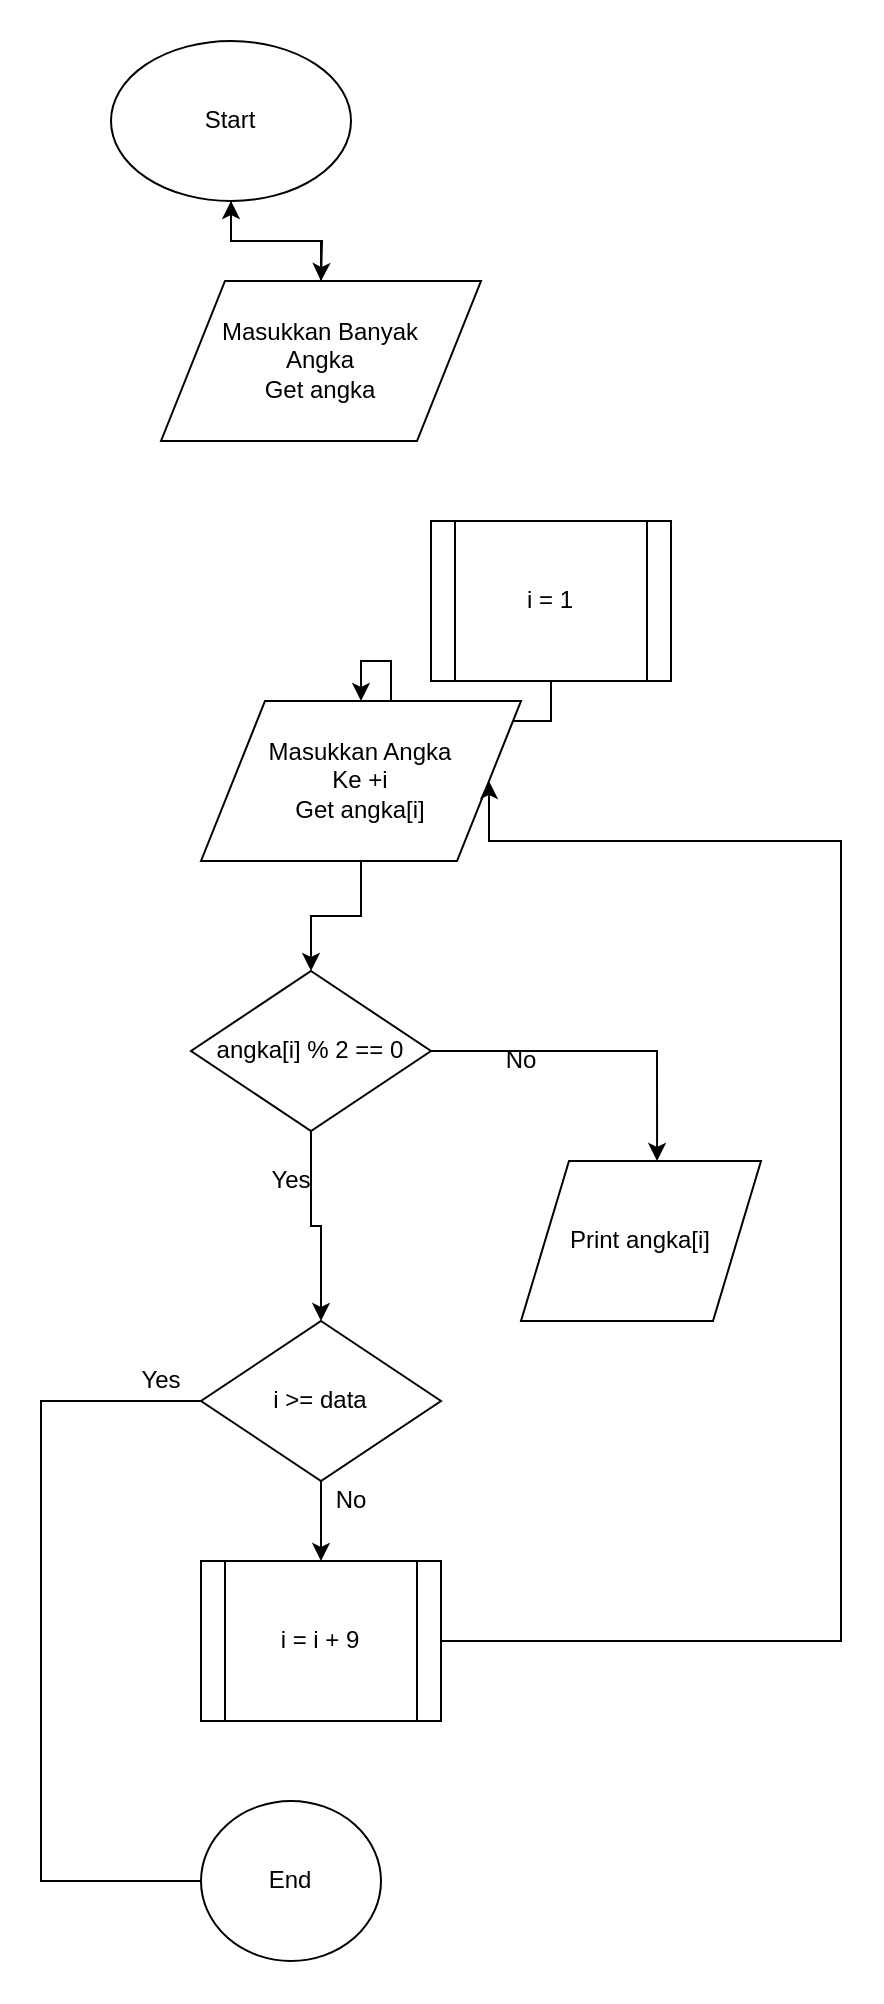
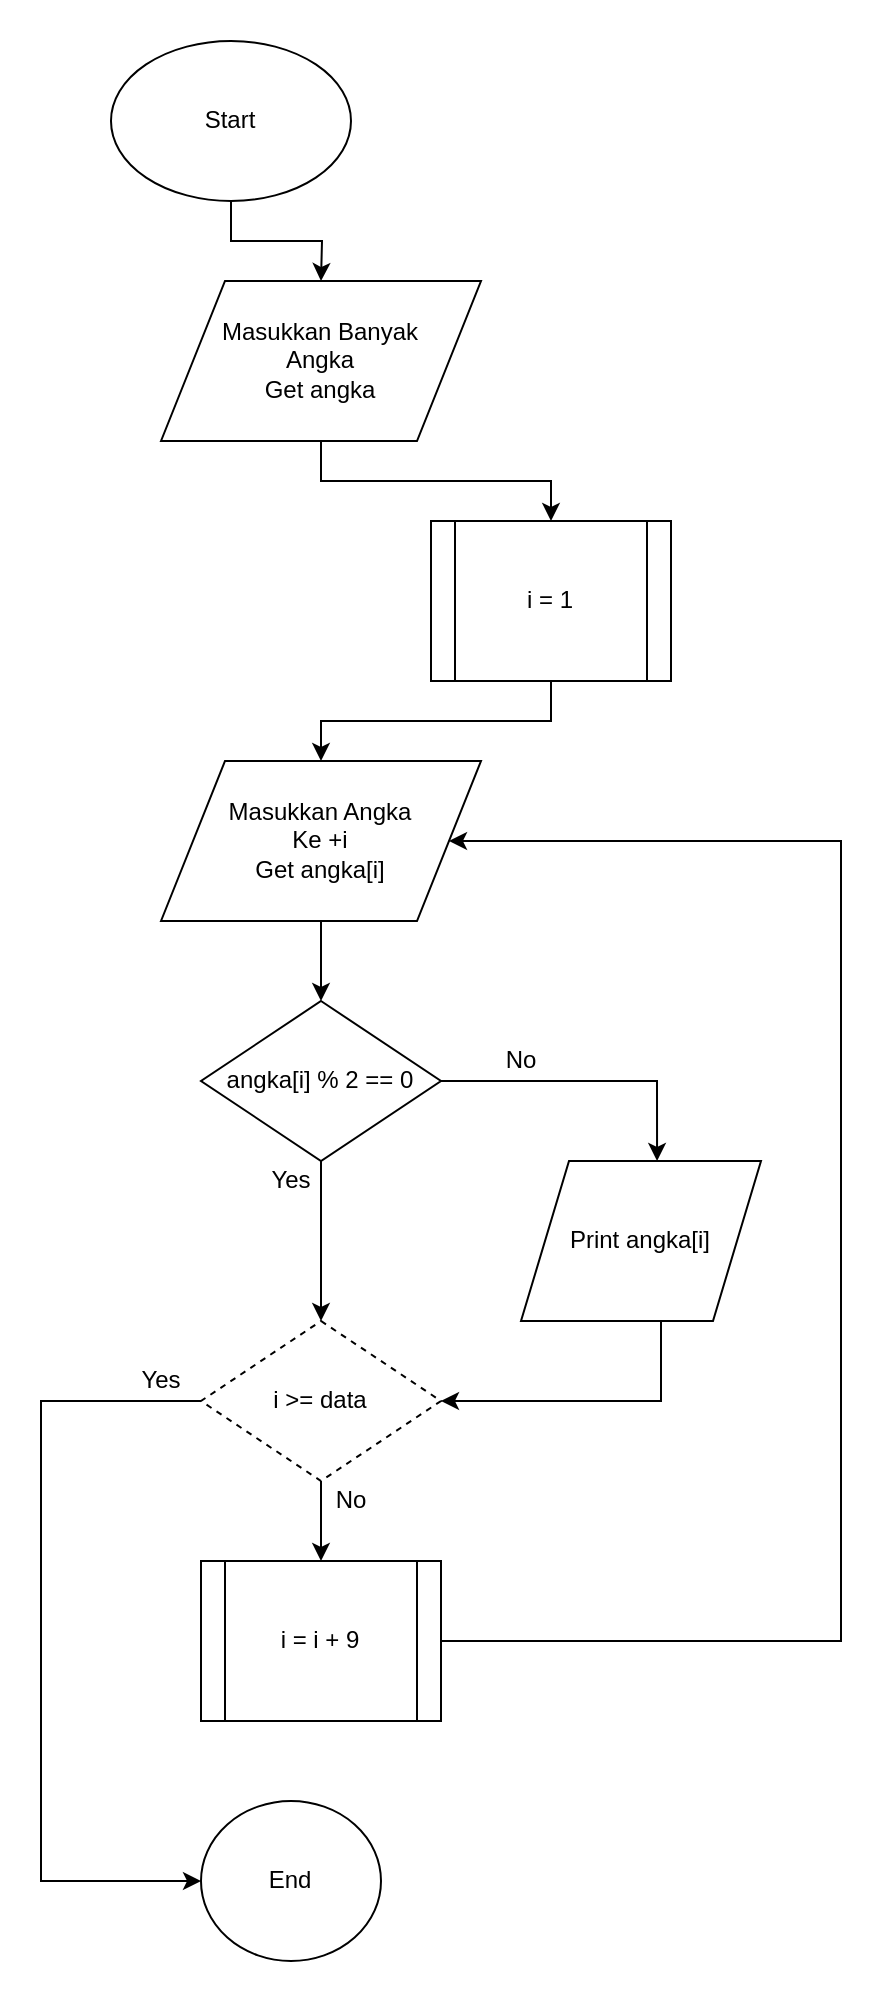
  <mxCell id="0" />
  <mxCell id="1" parent="0" />
  <mxCell id="2" value="" style="edgeStyle=orthogonalEdgeStyle;rounded=0;orthogonalLoop=1;jettySize=auto;html=1;" edge="1" parent="1" source="3"><mxGeometry relative="1" as="geometry"><mxPoint x="160" y="140" as="targetPoint" /></mxGeometry></mxCell>
  <mxCell id="3" value="Start" style="ellipse;whiteSpace=wrap;html=1;" vertex="1" parent="1"><mxGeometry x="55" y="20" width="120" height="80" as="geometry" /></mxCell>
- <mxCell id="4" value="" style="edgeStyle=orthogonalEdgeStyle;rounded=0;orthogonalLoop=1;jettySize=auto;html=1;" edge="1" parent="1" source="5" target="3"><mxGeometry relative="1" as="geometry" /></mxCell>
+ <mxCell id="4" value="" style="edgeStyle=orthogonalEdgeStyle;rounded=0;orthogonalLoop=1;jettySize=auto;html=1;" edge="1" parent="1" source="5" target="7"><mxGeometry relative="1" as="geometry" /></mxCell>
  <mxCell id="5" value="Masukkan Banyak &lt;br&gt;Angka&lt;br&gt;Get angka" style="shape=parallelogram;perimeter=parallelogramPerimeter;whiteSpace=wrap;html=1;" vertex="1" parent="1"><mxGeometry x="80" y="140" width="160" height="80" as="geometry" /></mxCell>
  <mxCell id="6" value="" style="edgeStyle=orthogonalEdgeStyle;rounded=0;orthogonalLoop=1;jettySize=auto;html=1;" edge="1" parent="1" source="7" target="9"><mxGeometry relative="1" as="geometry" /></mxCell>
  <mxCell id="7" value="i = 1" style="shape=process;whiteSpace=wrap;html=1;backgroundOutline=1;" vertex="1" parent="1"><mxGeometry x="215" y="260" width="120" height="80" as="geometry" /></mxCell>
  <mxCell id="8" value="" style="edgeStyle=orthogonalEdgeStyle;rounded=0;orthogonalLoop=1;jettySize=auto;html=1;" edge="1" parent="1" source="9" target="12"><mxGeometry relative="1" as="geometry" /></mxCell>
- <mxCell id="9" value="Masukkan Angka &lt;br&gt;Ke +i&lt;br&gt;Get angka[i]" style="shape=parallelogram;perimeter=parallelogramPerimeter;whiteSpace=wrap;html=1;" vertex="1" parent="1"><mxGeometry x="100" y="350" width="160" height="80" as="geometry" /></mxCell>
+ <mxCell id="9" value="Masukkan Angka &lt;br&gt;Ke +i&lt;br&gt;Get angka[i]" style="shape=parallelogram;perimeter=parallelogramPerimeter;whiteSpace=wrap;html=1;" vertex="1" parent="1"><mxGeometry x="80" y="380" width="160" height="80" as="geometry" /></mxCell>
  <mxCell id="10" style="edgeStyle=orthogonalEdgeStyle;rounded=0;orthogonalLoop=1;jettySize=auto;html=1;entryX=0.567;entryY=0;entryDx=0;entryDy=0;entryPerimeter=0;" edge="1" parent="1" source="12" target="17"><mxGeometry relative="1" as="geometry" /></mxCell>
  <mxCell id="11" style="edgeStyle=orthogonalEdgeStyle;rounded=0;orthogonalLoop=1;jettySize=auto;html=1;" edge="1" parent="1" source="12" target="15"><mxGeometry relative="1" as="geometry"><Array as="points" /></mxGeometry></mxCell>
- <mxCell id="12" value="angka[i] % 2 == 0" style="rhombus;whiteSpace=wrap;html=1;" vertex="1" parent="1"><mxGeometry x="95" y="485" width="120" height="80" as="geometry" /></mxCell>
+ <mxCell id="12" value="angka[i] % 2 == 0" style="rhombus;whiteSpace=wrap;html=1;" vertex="1" parent="1"><mxGeometry x="100" y="500" width="120" height="80" as="geometry" /></mxCell>
  <mxCell id="13" value="" style="edgeStyle=orthogonalEdgeStyle;rounded=0;orthogonalLoop=1;jettySize=auto;html=1;" edge="1" parent="1" source="15"><mxGeometry relative="1" as="geometry"><mxPoint x="160" y="780" as="targetPoint" /></mxGeometry></mxCell>
- <mxCell id="14" style="edgeStyle=orthogonalEdgeStyle;rounded=0;orthogonalLoop=1;jettySize=auto;html=1;entryX=0;entryY=0.5;entryDx=0;entryDy=0;endArrow=none;" edge="1" parent="1" source="15" target="23"><mxGeometry relative="1" as="geometry"><Array as="points"><mxPoint x="20" y="700" /><mxPoint x="20" y="940" /></Array></mxGeometry></mxCell>
- <mxCell id="15" value="i &amp;gt;= data" style="rhombus;whiteSpace=wrap;html=1;" vertex="1" parent="1"><mxGeometry x="100" y="660" width="120" height="80" as="geometry" /></mxCell>
+ <mxCell id="14" style="edgeStyle=orthogonalEdgeStyle;rounded=0;orthogonalLoop=1;jettySize=auto;html=1;entryX=0;entryY=0.5;entryDx=0;entryDy=0;" edge="1" parent="1" source="15" target="23"><mxGeometry relative="1" as="geometry"><Array as="points"><mxPoint x="20" y="700" /><mxPoint x="20" y="940" /></Array></mxGeometry></mxCell>
+ <mxCell id="15" value="i &amp;gt;= data" style="rhombus;whiteSpace=wrap;html=1;dashed=1;" vertex="1" parent="1"><mxGeometry x="100" y="660" width="120" height="80" as="geometry" /></mxCell>
+ <mxCell id="16" style="edgeStyle=orthogonalEdgeStyle;rounded=0;orthogonalLoop=1;jettySize=auto;html=1;entryX=1;entryY=0.5;entryDx=0;entryDy=0;" edge="1" parent="1" source="17" target="15"><mxGeometry relative="1" as="geometry"><Array as="points"><mxPoint x="330" y="700" /></Array></mxGeometry></mxCell>
  <mxCell id="17" value="Print angka[i]" style="shape=parallelogram;perimeter=parallelogramPerimeter;whiteSpace=wrap;html=1;" vertex="1" parent="1"><mxGeometry x="260" y="580" width="120" height="80" as="geometry" /></mxCell>
  <mxCell id="18" value="No" style="text;html=1;align=center;verticalAlign=middle;resizable=0;points=[];autosize=1;" vertex="1" parent="1"><mxGeometry x="245" y="520" width="30" height="20" as="geometry" /></mxCell>
  <mxCell id="19" value="Yes" style="text;html=1;align=center;verticalAlign=middle;resizable=0;points=[];autosize=1;" vertex="1" parent="1"><mxGeometry x="125" y="580" width="40" height="20" as="geometry" /></mxCell>
  <mxCell id="20" style="edgeStyle=orthogonalEdgeStyle;rounded=0;orthogonalLoop=1;jettySize=auto;html=1;entryX=1;entryY=0.5;entryDx=0;entryDy=0;" edge="1" parent="1" source="21" target="9"><mxGeometry relative="1" as="geometry"><Array as="points"><mxPoint x="420" y="820" /><mxPoint x="420" y="420" /></Array></mxGeometry></mxCell>
  <mxCell id="21" value="i = i + 9" style="shape=process;whiteSpace=wrap;html=1;backgroundOutline=1;" vertex="1" parent="1"><mxGeometry x="100" y="780" width="120" height="80" as="geometry" /></mxCell>
  <mxCell id="22" value="No" style="text;html=1;align=center;verticalAlign=middle;resizable=0;points=[];autosize=1;" vertex="1" parent="1"><mxGeometry x="160" y="740" width="30" height="20" as="geometry" /></mxCell>
  <mxCell id="23" value="End" style="ellipse;whiteSpace=wrap;html=1;" vertex="1" parent="1"><mxGeometry x="100" y="900" width="90" height="80" as="geometry" /></mxCell>
  <mxCell id="24" value="Yes" style="text;html=1;align=center;verticalAlign=middle;resizable=0;points=[];autosize=1;" vertex="1" parent="1"><mxGeometry x="60" y="680" width="40" height="20" as="geometry" /></mxCell>
